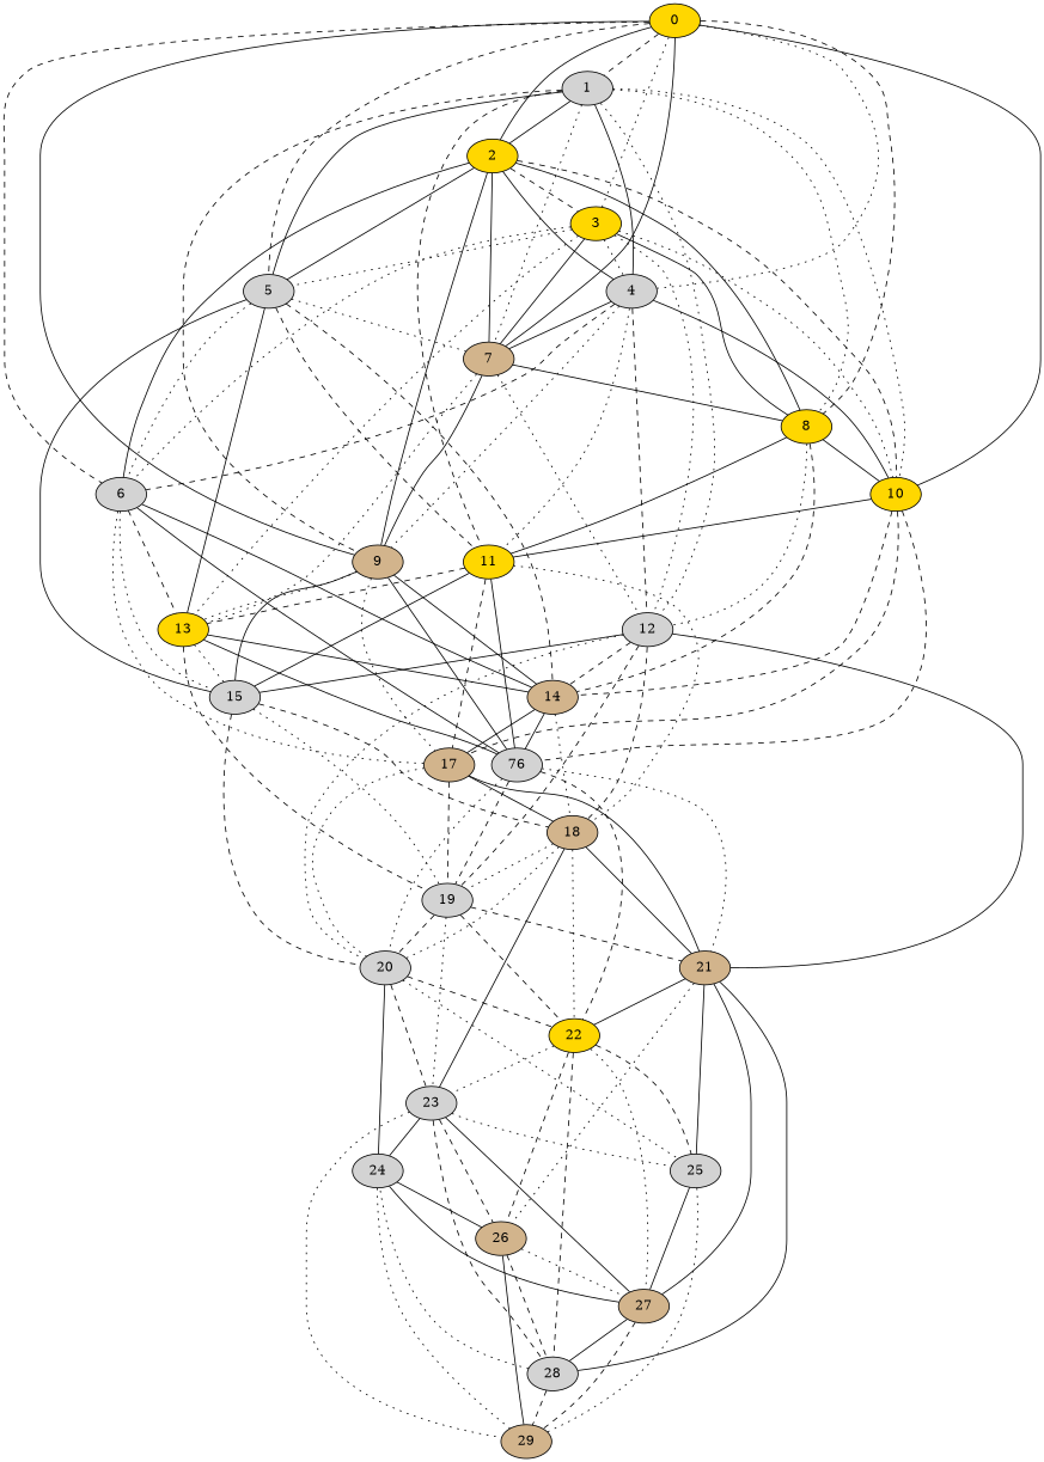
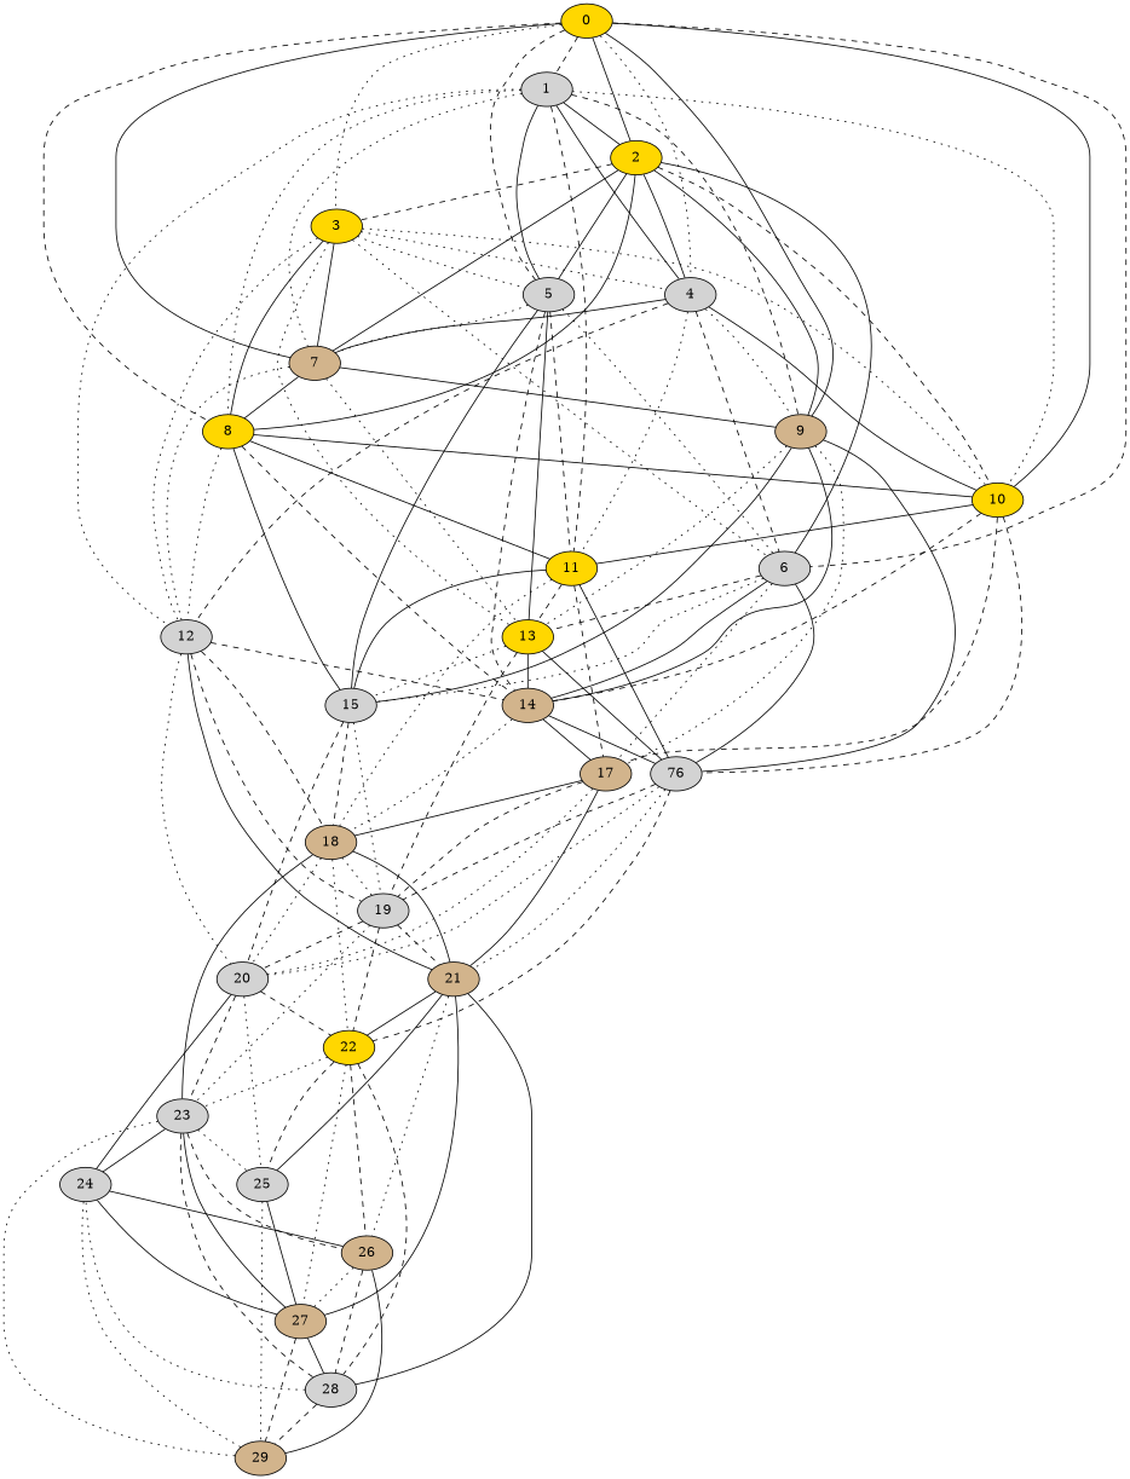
  strict graph {
    node [fillcolor=lightgrey style=filled]
    edge [style=solid]
    0 [fillcolor=gold]
    1
    2 [fillcolor=gold]
    3 [fillcolor=gold]
    4
    5
    6
    7 [fillcolor=tan]
    8 [fillcolor=gold]
    9 [fillcolor=tan]
    10 [fillcolor=gold]
    11 [fillcolor=gold]
    12
    13 [fillcolor=gold]
    14 [fillcolor=tan]
    15
    n17 [label=76]
    17 [fillcolor=tan]
    18 [fillcolor=tan]
    19
    20
    21 [fillcolor=tan]
    22 [fillcolor=gold]
    23
    24
    25
    26 [fillcolor=tan]
    27 [fillcolor=tan]
    28
    29 [fillcolor=tan]
    0 -- 1 [style=dashed]
    0 -- 2
    0 -- 3 [style=dotted]
    0 -- 4 [style=dotted]
    0 -- 5 [style=dashed]
    0 -- 6 [style=dashed]
    0 -- 7
    0 -- 8 [style=dashed]
    0 -- 9
    0 -- 10
    1 -- 2
    1 -- 4
    1 -- 5
    1 -- 7 [style=dotted]
    1 -- 8 [style=dotted]
    1 -- 9 [style=dashed]
    1 -- 10 [style=dotted]
    1 -- 11 [style=dashed]
    1 -- 12 [style=dotted]
    2 -- 3 [style=dashed]
    2 -- 4
    2 -- 5
    2 -- 6
    2 -- 7
    2 -- 8
    2 -- 9
    2 -- 10 [style=dashed]
    3 -- 4 [style=dotted]
    3 -- 5 [style=dotted]
    3 -- 6 [style=dotted]
    3 -- 7
    3 -- 8
    3 -- 10 [style=dotted]
    3 -- 12 [style=dotted]
    3 -- 13 [style=dotted]
    4 -- 6 [style=dashed]
    4 -- 7
    4 -- 9 [style=dotted]
    4 -- 10
    4 -- 11 [style=dotted]
    4 -- 12 [style=dashed]
    5 -- 6 [style=dotted]
    5 -- 7 [style=dotted]
    5 -- 11 [style=dashed]
    5 -- 13
    5 -- 14 [style=dashed]
    5 -- 15
    6 -- 13 [style=dashed]
    6 -- 14
    6 -- 15 [style=dotted]
    6 -- n17
    6 -- 17 [style=dotted]
    7 -- 8
    7 -- 9
    7 -- 12 [style=dotted]
    7 -- 13 [style=dotted]
    8 -- 10
    8 -- 11
    8 -- 12 [style=dotted]
    8 -- 14 [style=dashed]
-   12 -- 15
+   8 -- 15
    9 -- 13 [style=dotted]
    9 -- 14
    9 -- 15
    9 -- n17
    9 -- 17 [style=dotted]
    10 -- 11
    10 -- 14 [style=dashed]
    10 -- n17 [style=dashed]
    10 -- 17 [style=dashed]
    11 -- 13 [style=dashed]
    11 -- 15
    11 -- n17
    11 -- 17 [style=dashed]
    11 -- 18 [style=dotted]
    12 -- 14 [style=dashed]
    12 -- 18 [style=dashed]
    12 -- 19 [style=dashed]
    12 -- 20 [style=dotted]
    12 -- 21
    13 -- 14
    13 -- 15 [style=dotted]
    13 -- n17
    13 -- 19 [style=dashed]
    14 -- n17
    14 -- 17
    14 -- 18 [style=dotted]
    15 -- 18 [style=dashed]
    15 -- 19 [style=dotted]
    15 -- 20 [style=dashed]
    n17 -- 19 [style=dashed]
    n17 -- 20 [style=dotted]
    n17 -- 21 [style=dotted]
    n17 -- 22 [style=dashed]
    17 -- 18
    17 -- 19 [style=dashed]
    17 -- 20 [style=dotted]
    17 -- 21
    18 -- 19 [style=dotted]
    18 -- 20 [style=dotted]
    18 -- 21
    18 -- 22 [style=dotted]
    18 -- 23
    19 -- 20 [style=dashed]
    19 -- 21 [style=dashed]
    19 -- 22 [style=dashed]
    19 -- 23 [style=dotted]
    20 -- 22 [style=dashed]
    20 -- 23 [style=dashed]
    20 -- 24
    20 -- 25 [style=dotted]
    21 -- 22
    21 -- 25
    21 -- 26 [style=dotted]
    21 -- 27
    21 -- 28
    22 -- 23 [style=dotted]
    22 -- 25 [style=dashed]
    22 -- 26 [style=dashed]
    22 -- 27 [style=dotted]
    22 -- 28 [style=dashed]
    23 -- 24
    23 -- 25 [style=dotted]
    23 -- 26 [style=dashed]
    23 -- 27
    23 -- 28 [style=dashed]
    23 -- 29 [style=dotted]
    24 -- 26
    24 -- 27
    24 -- 29 [style=dotted]
    25 -- 27
    25 -- 29 [style=dotted]
    26 -- 27 [style=dotted]
    26 -- 28 [style=dashed]
    27 -- 28
    27 -- 29 [style=dashed]
    28 -- 24 [style=dotted]
    28 -- 29 [style=dashed]
    29 -- 26
  }
